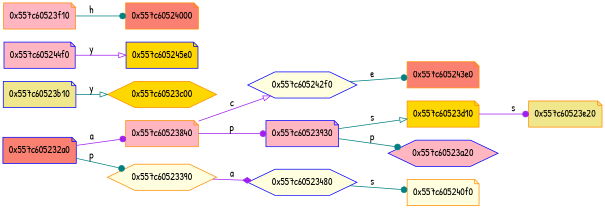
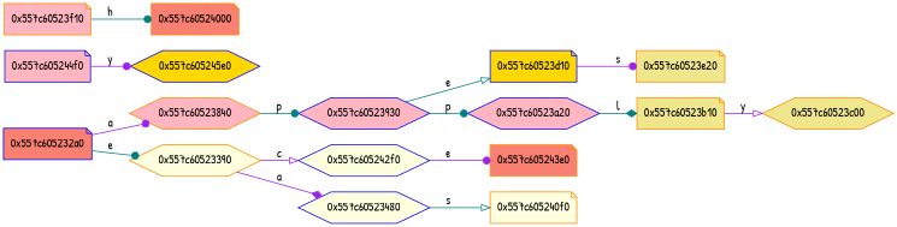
  digraph {
    fontname="Patrick Hand"
    rankdir=LR
    node [color=darkorange fillcolor=lightpink fontname="Patrick Hand" shape=note style=filled]
    edge [arrowhead=dot color=teal fontname="Patrick Hand"]
    "0x557c605232a0" [color=blue fillcolor=salmon]
-   "0x557c60523840"
+   "0x557c60523840" [shape=hexagon]
    "0x557c60523390" [fillcolor=lightyellow shape=hexagon]
    "0x557c605242f0" [color=blue fillcolor=lightyellow shape=hexagon]
-   "0x557c60523930" [color=blue]
+   "0x557c60523930" [color=blue shape=hexagon]
    "0x557c60523480" [color=blue fillcolor=lightyellow shape=hexagon]
    "0x557c605243e0" [fillcolor=salmon]
-   "0x557c60523d10" [fillcolor=gold]
+   "0x557c60523d10" [color=blue fillcolor=gold]
    "0x557c60523a20" [color=blue shape=hexagon]
    "0x557c605240f0" [fillcolor=lightyellow]
    "0x557c60523e20" [fillcolor=khaki]
-   "0x557c60523b10" [color=blue fillcolor=khaki]
-   "0x557c60523c00" [fillcolor=gold shape=hexagon]
+   "0x557c60523b10" [fillcolor=khaki]
+   "0x557c60523c00" [fillcolor=khaki shape=hexagon]
    "0x557c605244f0" [color=blue]
-   "0x557c605245e0" [color=blue fillcolor=gold]
+   "0x557c605245e0" [color=blue fillcolor=gold shape=hexagon]
    "0x557c60523f10"
    "0x557c60524000" [fillcolor=salmon]
    "0x557c605232a0" -> "0x557c60523840" [color=purple label=a]
-   "0x557c605232a0" -> "0x557c60523390" [label=p]
-   "0x557c60523840" -> "0x557c605242f0" [arrowhead=onormal color=purple label=c]
-   "0x557c60523840" -> "0x557c60523930" [color=purple label=p]
+   "0x557c605232a0" -> "0x557c60523390" [label=e]
+   "0x557c60523390" -> "0x557c605242f0" [arrowhead=onormal color=purple label=c]
+   "0x557c60523840" -> "0x557c60523930" [label=p]
    "0x557c60523390" -> "0x557c60523480" [arrowhead=diamond color=purple label=a]
-   "0x557c605242f0" -> "0x557c605243e0" [label=e]
-   "0x557c60523930" -> "0x557c60523d10" [arrowhead=onormal label=s]
+   "0x557c605242f0" -> "0x557c605243e0" [color=purple label=e]
+   "0x557c60523930" -> "0x557c60523d10" [arrowhead=onormal label=e]
    "0x557c60523930" -> "0x557c60523a20" [label=p]
-   "0x557c60523480" -> "0x557c605240f0" [label=s]
+   "0x557c60523480" -> "0x557c605240f0" [arrowhead=onormal label=s]
    "0x557c60523d10" -> "0x557c60523e20" [color=purple label=s]
-   "0x557c60523b10" -> "0x557c60523c00" [arrowhead=onormal label=y]
-   "0x557c605244f0" -> "0x557c605245e0" [arrowhead=onormal color=purple label=y]
+   "0x557c60523a20" -> "0x557c60523b10" [arrowhead=diamond label=l]
+   "0x557c60523b10" -> "0x557c60523c00" [arrowhead=onormal color=purple label=y]
+   "0x557c605244f0" -> "0x557c605245e0" [color=purple label=y]
    "0x557c60523f10" -> "0x557c60524000" [label=h]
  }
